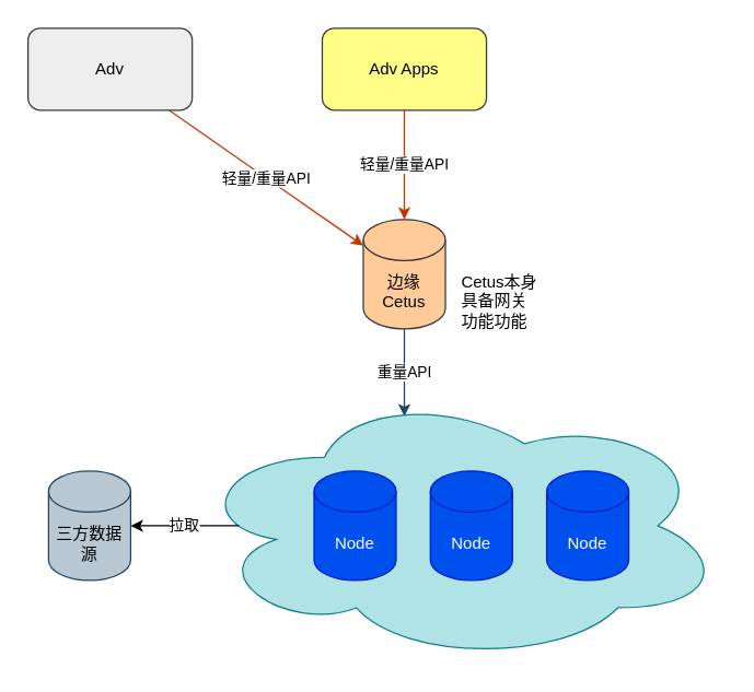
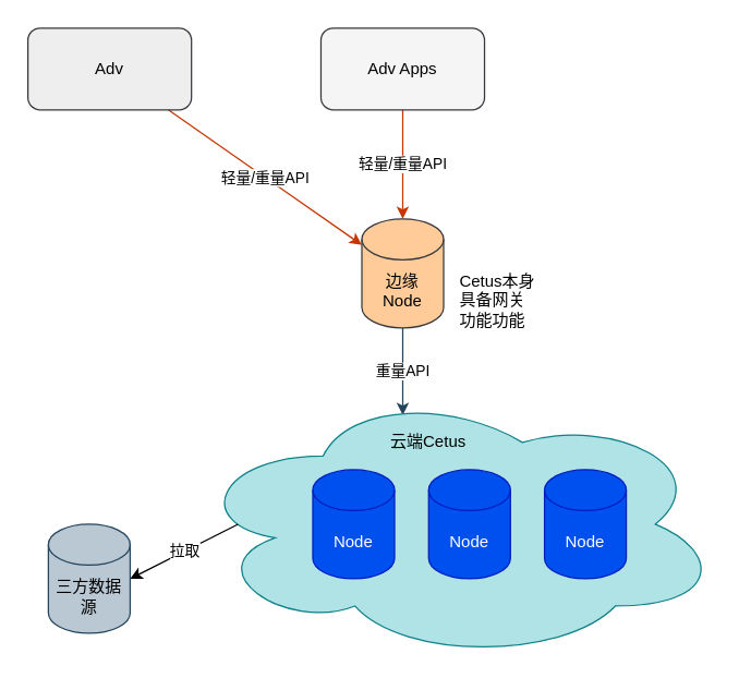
  <mxCell id="0" />
  <mxCell id="1" parent="0" />
  <mxCell id="2" value="轻量/重量API" style="rounded=0;orthogonalLoop=1;jettySize=auto;html=1;strokeColor=#C73500;fillColor=#fa6800;" edge="1" parent="1" source="3" target="7"><mxGeometry relative="1" as="geometry" /></mxCell>
  <mxCell id="3" value="Adv" style="rounded=1;whiteSpace=wrap;html=1;fillColor=#eeeeee;strokeColor=#36393d;" vertex="1" parent="1"><mxGeometry x="20" y="20" width="120" height="60" as="geometry" /></mxCell>
  <mxCell id="4" value="轻量/重量API" style="rounded=0;orthogonalLoop=1;jettySize=auto;html=1;entryX=0.5;entryY=0;entryDx=0;entryDy=0;entryPerimeter=0;strokeColor=#C73500;fillColor=#fa6800;" edge="1" parent="1" source="5" target="7"><mxGeometry relative="1" as="geometry" /></mxCell>
- <mxCell id="5" value="Adv Apps" style="rounded=1;whiteSpace=wrap;html=1;fillColor=#ffff88;strokeColor=#36393d;" vertex="1" parent="1"><mxGeometry x="235" y="20" width="120" height="60" as="geometry" /></mxCell>
+ <mxCell id="5" value="Adv Apps" style="rounded=1;whiteSpace=wrap;html=1;fillColor=#f5f5f5;strokeColor=#36393d;" vertex="1" parent="1"><mxGeometry x="235" y="20" width="120" height="60" as="geometry" /></mxCell>
  <mxCell id="6" value="重量API" style="rounded=0;orthogonalLoop=1;jettySize=auto;html=1;fillColor=#bac8d3;strokeColor=#23445d;exitX=0.5;exitY=1;exitDx=0;exitDy=0;exitPerimeter=0;entryX=0.4;entryY=0.1;entryDx=0;entryDy=0;entryPerimeter=0;" edge="1" parent="1" source="7" target="9"><mxGeometry relative="1" as="geometry"><mxPoint x="295" y="210" as="sourcePoint" /><mxPoint x="295" y="300" as="targetPoint" /></mxGeometry></mxCell>
- <mxCell id="7" value="边缘&lt;br&gt;Cetus" style="shape=cylinder3;whiteSpace=wrap;html=1;boundedLbl=1;backgroundOutline=1;size=15;fillColor=#ffcc99;strokeColor=#36393d;" vertex="1" parent="1"><mxGeometry x="265" y="160" width="60" height="80" as="geometry" /></mxCell>
+ <mxCell id="7" value="边缘&lt;br&gt;Node" style="shape=cylinder3;whiteSpace=wrap;html=1;boundedLbl=1;backgroundOutline=1;size=15;fillColor=#ffcc99;strokeColor=#36393d;" vertex="1" parent="1"><mxGeometry x="265" y="160" width="60" height="80" as="geometry" /></mxCell>
  <mxCell id="8" value="" style="group" vertex="1" connectable="0" parent="1"><mxGeometry x="139" y="284" width="390" height="200" as="geometry" /></mxCell>
  <mxCell id="9" value="" style="ellipse;shape=cloud;whiteSpace=wrap;html=1;fillColor=#b0e3e6;strokeColor=#0e8088;" vertex="1" parent="8"><mxGeometry width="390" height="200" as="geometry" /></mxCell>
  <mxCell id="10" value="Node" style="shape=cylinder3;whiteSpace=wrap;html=1;boundedLbl=1;backgroundOutline=1;size=15;fillColor=#0050ef;strokeColor=#001DBC;fontColor=#ffffff;" vertex="1" parent="8"><mxGeometry x="90" y="60" width="60" height="80" as="geometry" /></mxCell>
  <mxCell id="11" value="Node" style="shape=cylinder3;whiteSpace=wrap;html=1;boundedLbl=1;backgroundOutline=1;size=15;fillColor=#0050ef;strokeColor=#001DBC;fontColor=#ffffff;" vertex="1" parent="8"><mxGeometry x="175" y="60" width="60" height="80" as="geometry" /></mxCell>
  <mxCell id="12" value="Node" style="shape=cylinder3;whiteSpace=wrap;html=1;boundedLbl=1;backgroundOutline=1;size=15;fillColor=#0050ef;strokeColor=#001DBC;fontColor=#ffffff;" vertex="1" parent="8"><mxGeometry x="260" y="60" width="60" height="80" as="geometry" /></mxCell>
- <mxCell id="14" value="三方数据源" style="shape=cylinder3;whiteSpace=wrap;html=1;boundedLbl=1;backgroundOutline=1;size=15;fillColor=#bac8d3;strokeColor=#23445d;" vertex="1" parent="1"><mxGeometry x="35" y="344" width="60" height="80" as="geometry" /></mxCell>
+ <mxCell id="13" value="云端Cetus" style="text;html=1;strokeColor=none;fillColor=none;align=center;verticalAlign=middle;whiteSpace=wrap;rounded=0;" vertex="1" parent="8"><mxGeometry x="140" y="30" width="70" height="20" as="geometry" /></mxCell>
+ <mxCell id="14" value="三方数据源" style="shape=cylinder3;whiteSpace=wrap;html=1;boundedLbl=1;backgroundOutline=1;size=15;fillColor=#bac8d3;strokeColor=#23445d;" vertex="1" parent="1"><mxGeometry x="35" y="384" width="60" height="80" as="geometry" /></mxCell>
  <mxCell id="15" value="拉取" style="endArrow=classic;html=1;exitX=0.09;exitY=0.5;exitDx=0;exitDy=0;exitPerimeter=0;entryX=1;entryY=0.5;entryDx=0;entryDy=0;entryPerimeter=0;" edge="1" parent="1" source="9" target="14"><mxGeometry width="50" height="50" relative="1" as="geometry"><mxPoint x="315" y="440" as="sourcePoint" /><mxPoint x="365" y="390" as="targetPoint" /></mxGeometry></mxCell>
  <mxCell id="16" value="Cetus本身具备网关功能功能" style="text;html=1;strokeColor=none;fillColor=none;align=left;verticalAlign=middle;whiteSpace=wrap;rounded=0;" vertex="1" parent="1"><mxGeometry x="335" y="210" width="60" height="20" as="geometry" /></mxCell>
